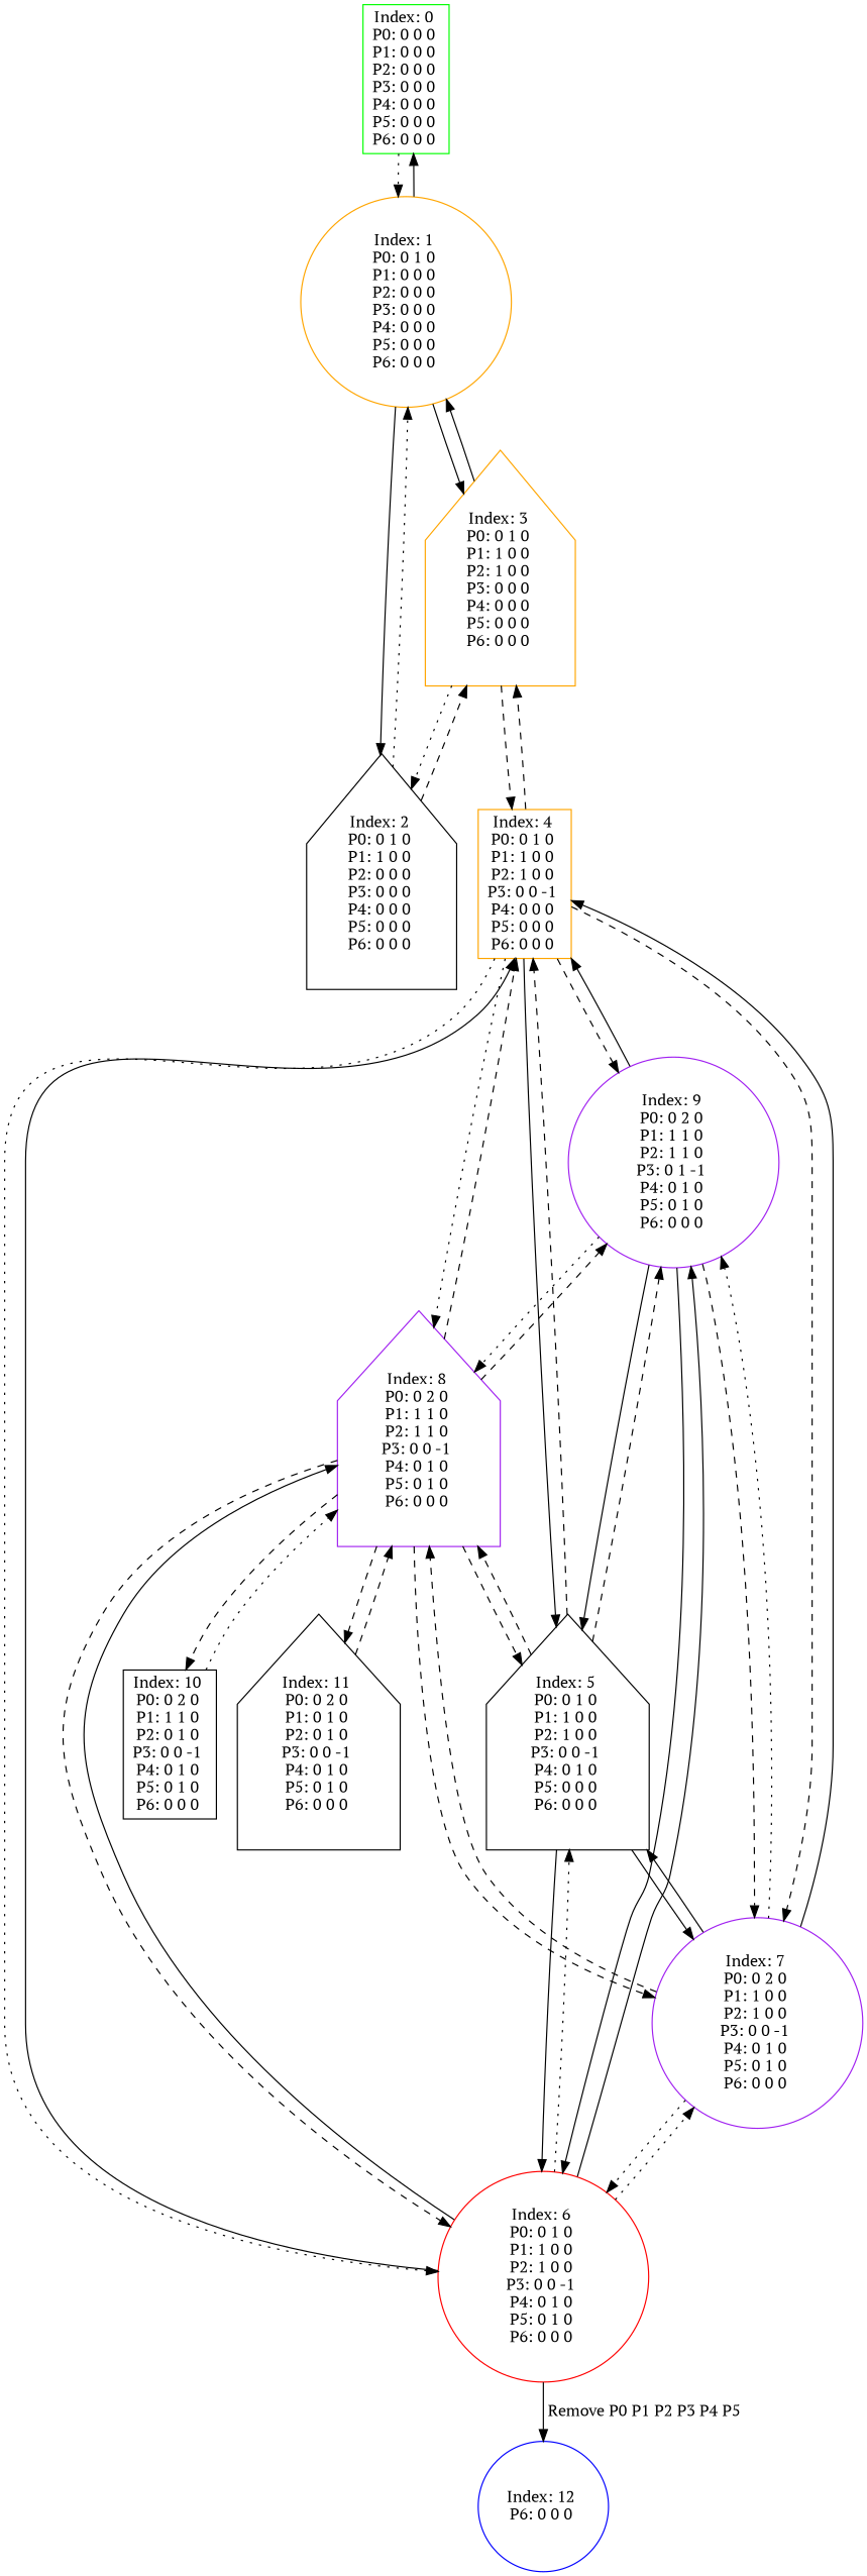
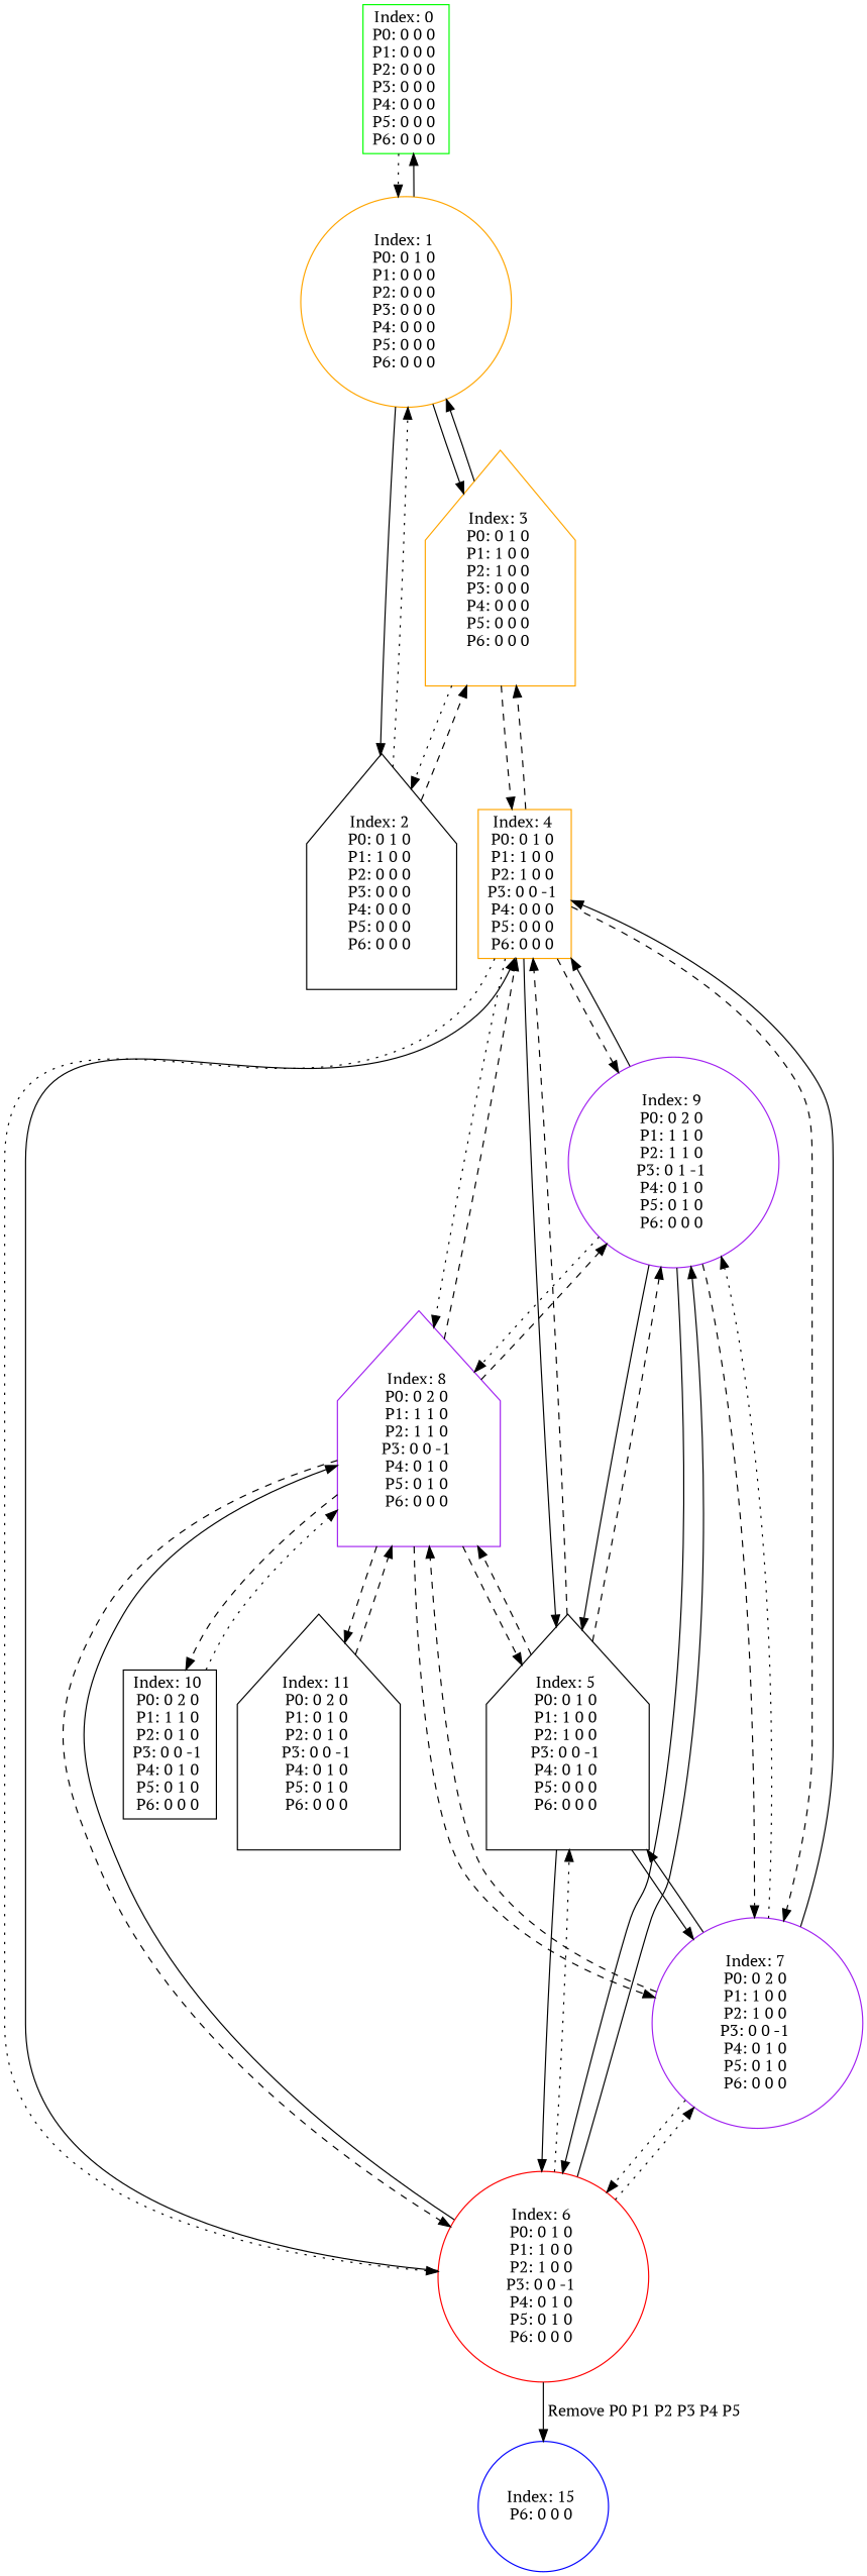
  digraph {
    color=black
    fontname="PT Serif"
    node [shape=circle fontname="PT Serif"]
    edge [style=dashed fontname="PT Serif"]
    n1 [color=green label="Index: 0 \nP0: 0 0 0 \nP1: 0 0 0 \nP2: 0 0 0 \nP3: 0 0 0 \nP4: 0 0 0 \nP5: 0 0 0 \nP6: 0 0 0 \n" shape=box]
    n2 [color=orange label="Index: 1 \nP0: 0 1 0 \nP1: 0 0 0 \nP2: 0 0 0 \nP3: 0 0 0 \nP4: 0 0 0 \nP5: 0 0 0 \nP6: 0 0 0 \n"]
    n3 [label="Index: 2 \nP0: 0 1 0 \nP1: 1 0 0 \nP2: 0 0 0 \nP3: 0 0 0 \nP4: 0 0 0 \nP5: 0 0 0 \nP6: 0 0 0 \n" shape=house]
    n4 [color=orange label="Index: 3 \nP0: 0 1 0 \nP1: 1 0 0 \nP2: 1 0 0 \nP3: 0 0 0 \nP4: 0 0 0 \nP5: 0 0 0 \nP6: 0 0 0 \n" shape=house]
    n5 [color=orange label="Index: 4 \nP0: 0 1 0 \nP1: 1 0 0 \nP2: 1 0 0 \nP3: 0 0 -1 \nP4: 0 0 0 \nP5: 0 0 0 \nP6: 0 0 0 \n" shape=box]
    n6 [label="Index: 5 \nP0: 0 1 0 \nP1: 1 0 0 \nP2: 1 0 0 \nP3: 0 0 -1 \nP4: 0 1 0 \nP5: 0 0 0 \nP6: 0 0 0 \n" shape=house]
    n7 [color=red label="Index: 6 \nP0: 0 1 0 \nP1: 1 0 0 \nP2: 1 0 0 \nP3: 0 0 -1 \nP4: 0 1 0 \nP5: 0 1 0 \nP6: 0 0 0 \n"]
    n8 [color=purple label="Index: 7 \nP0: 0 2 0 \nP1: 1 0 0 \nP2: 1 0 0 \nP3: 0 0 -1 \nP4: 0 1 0 \nP5: 0 1 0 \nP6: 0 0 0 \n"]
    n9 [color=purple label="Index: 8 \nP0: 0 2 0 \nP1: 1 1 0 \nP2: 1 1 0 \nP3: 0 0 -1 \nP4: 0 1 0 \nP5: 0 1 0 \nP6: 0 0 0 \n" shape=house]
    n10 [color=purple label="Index: 9 \nP0: 0 2 0 \nP1: 1 1 0 \nP2: 1 1 0 \nP3: 0 1 -1 \nP4: 0 1 0 \nP5: 0 1 0 \nP6: 0 0 0 \n"]
-   n11 [color=blue label="Index: 12 \nP6: 0 0 0 \n"]
+   n11 [color=blue label="Index: 15 \nP6: 0 0 0 \n"]
    n12 [label="Index: 10 \nP0: 0 2 0 \nP1: 1 1 0 \nP2: 0 1 0 \nP3: 0 0 -1 \nP4: 0 1 0 \nP5: 0 1 0 \nP6: 0 0 0 \n" shape=box]
    n13 [label="Index: 11 \nP0: 0 2 0 \nP1: 0 1 0 \nP2: 0 1 0 \nP3: 0 0 -1 \nP4: 0 1 0 \nP5: 0 1 0 \nP6: 0 0 0 \n" shape=house]
    n1 -> n2 [style=dotted]
    n2 -> n1 [style=solid]
    n2 -> n3 [style=solid]
    n2 -> n4 [style=solid]
    n3 -> n2 [style=dotted]
    n3 -> n4
    n4 -> n2 [style=solid]
    n4 -> n3 [style=dotted]
    n4 -> n5
    n5 -> n4
    n5 -> n6 [style=solid]
    n5 -> n7 [style=dotted]
    n5 -> n8
    n5 -> n9 [style=dotted]
    n5 -> n10
    n6 -> n5
    n6 -> n7 [style=solid]
    n6 -> n8 [style=solid]
    n6 -> n9
    n6 -> n10
    n7 -> n5 [style=solid]
    n7 -> n6 [style=dotted]
    n7 -> n8 [style=dotted]
    n7 -> n9 [style=solid]
    n7 -> n10 [style=solid]
    n7 -> n11 [label=" Remove P0 P1 P2 P3 P4 P5 " style=solid]
    n8 -> n5 [style=solid]
    n8 -> n6 [style=solid]
    n8 -> n7 [style=dotted]
    n8 -> n9
    n8 -> n10 [style=dotted]
    n9 -> n5
    n9 -> n6
    n9 -> n7
    n9 -> n8
    n9 -> n10
    n9 -> n12
    n9 -> n13
    n10 -> n5 [style=solid]
    n10 -> n6 [style=solid]
    n10 -> n7 [style=solid]
    n10 -> n8
    n10 -> n9 [style=dotted]
    n12 -> n9 [style=dotted]
    n13 -> n9
  }
